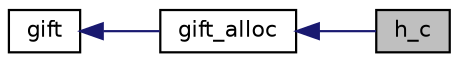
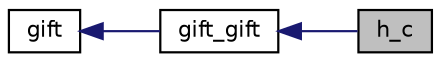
  digraph {
    rankdir=LR
    node [color=black fillcolor=white fontname=Helvetica fontsize=10 shape=record style=filled]
    edge [color=midnightblue dir=back fontname=Helvetica fontsize=10 labelfontname=Helvetica labelfontsize=10 style=solid]
    n1 [fillcolor=grey75 fontcolor=black height=0.2 label=h_c width=0.4]
-   n2 [height=0.2 label=gift_alloc width=0.4]
+   n2 [height=0.2 label=gift_gift width=0.4]
    n3 [height=0.2 label=gift width=0.4]
    n2 -> n1
    n3 -> n2
  }
